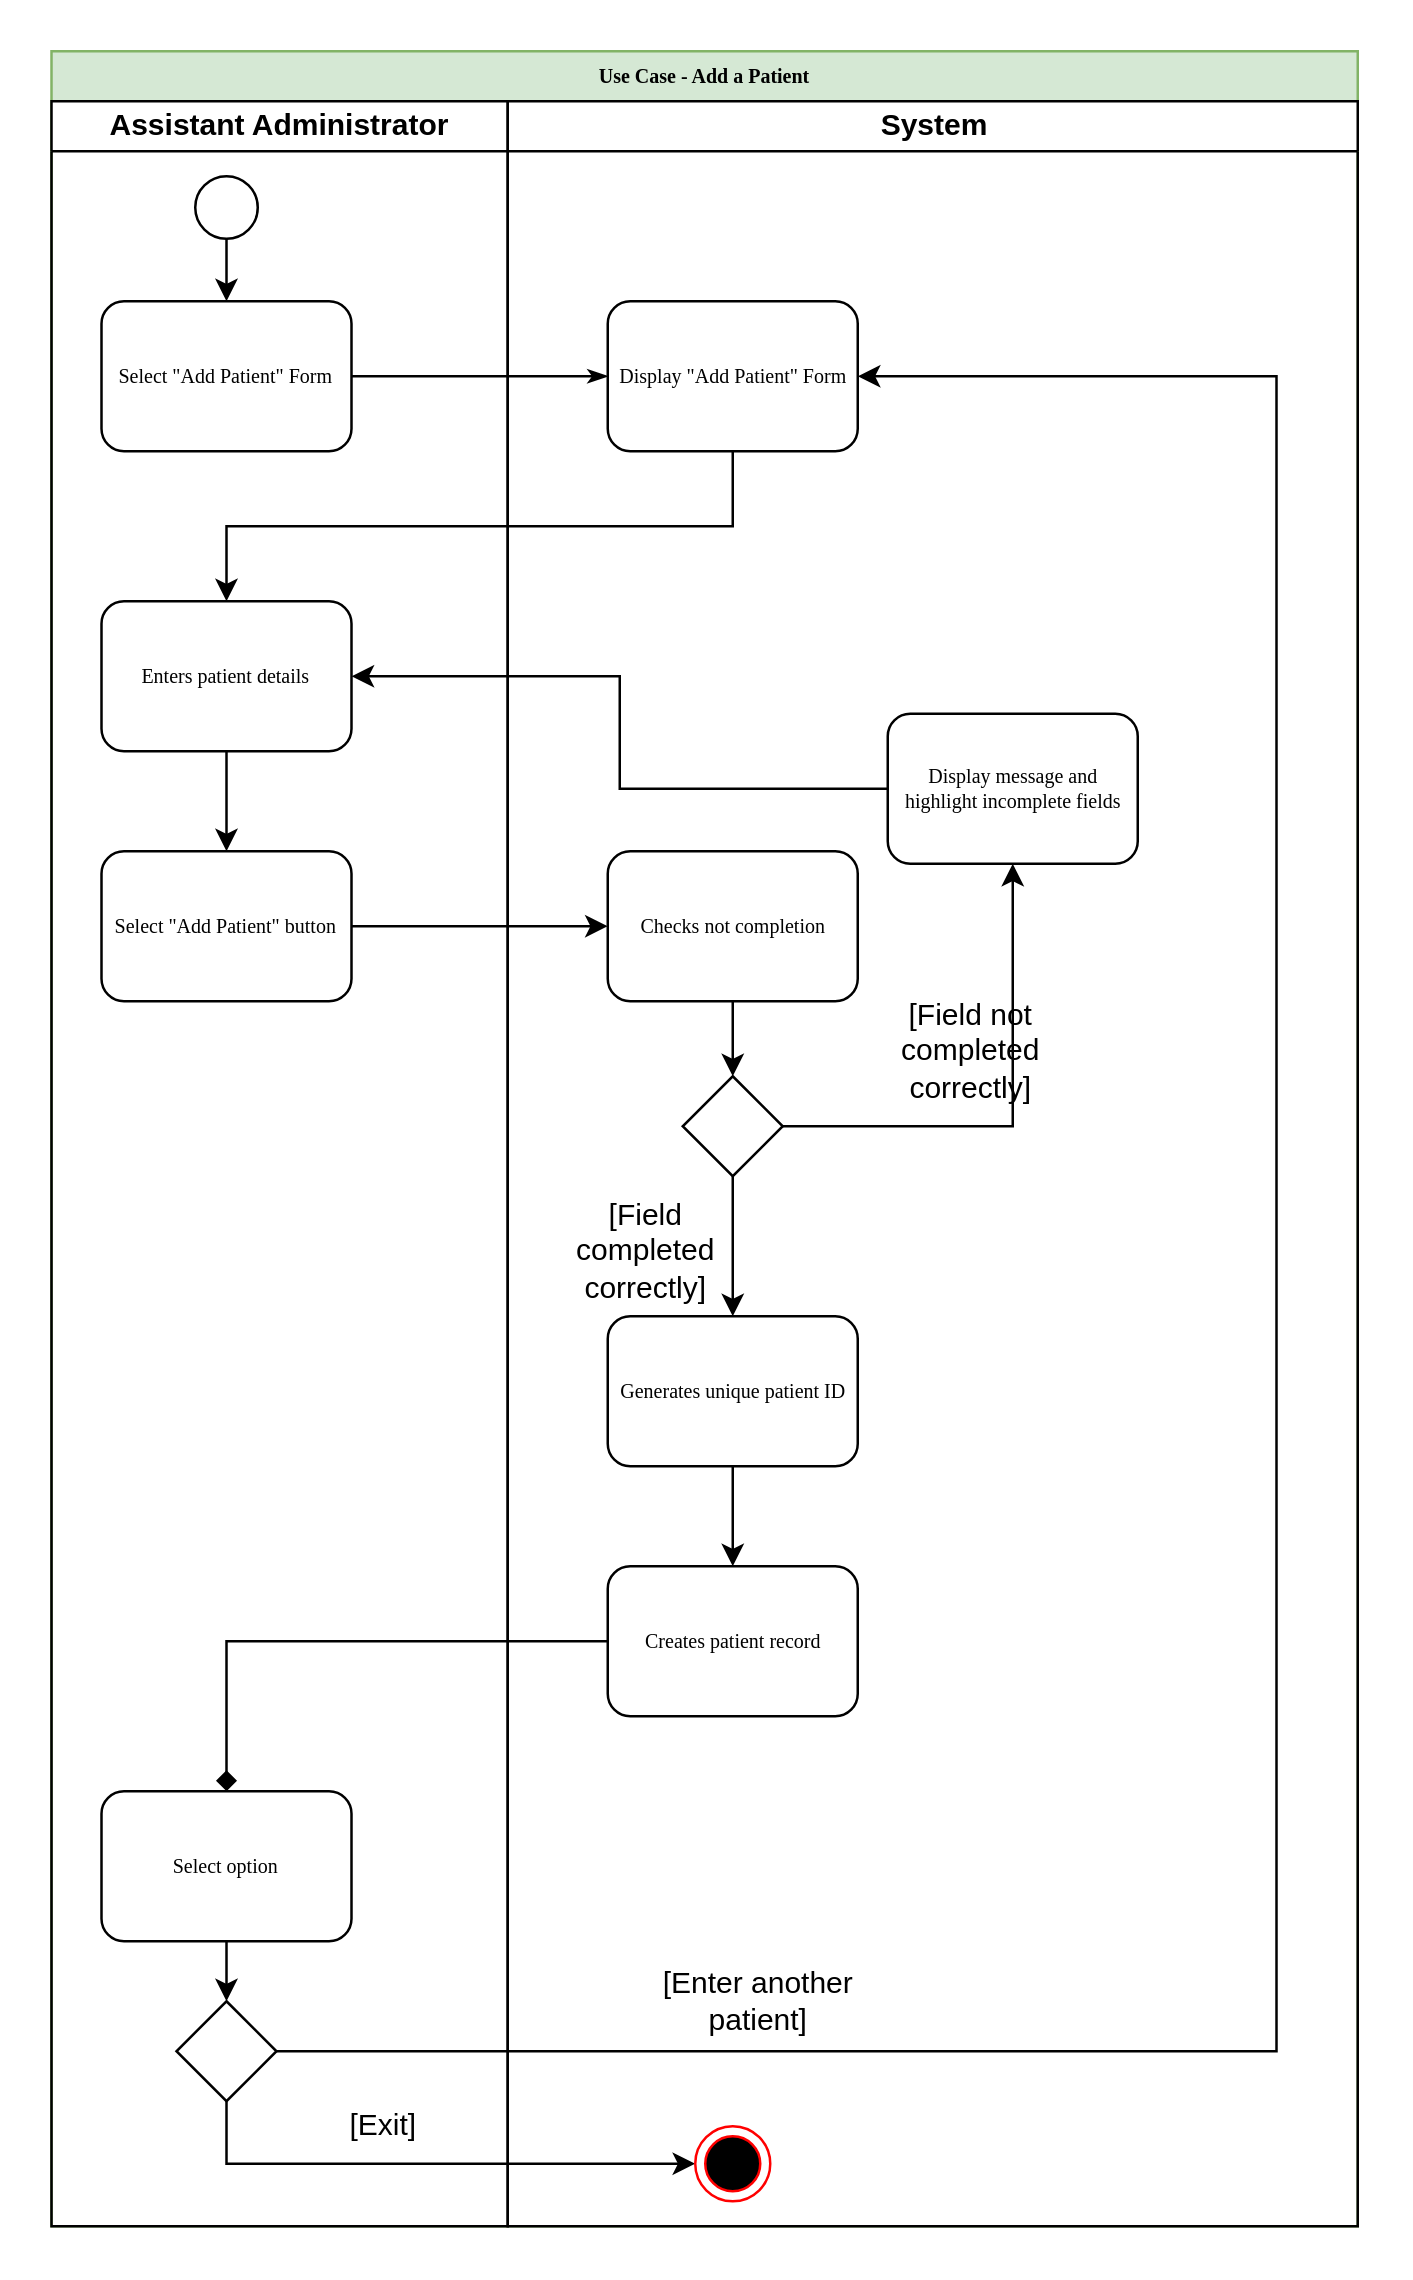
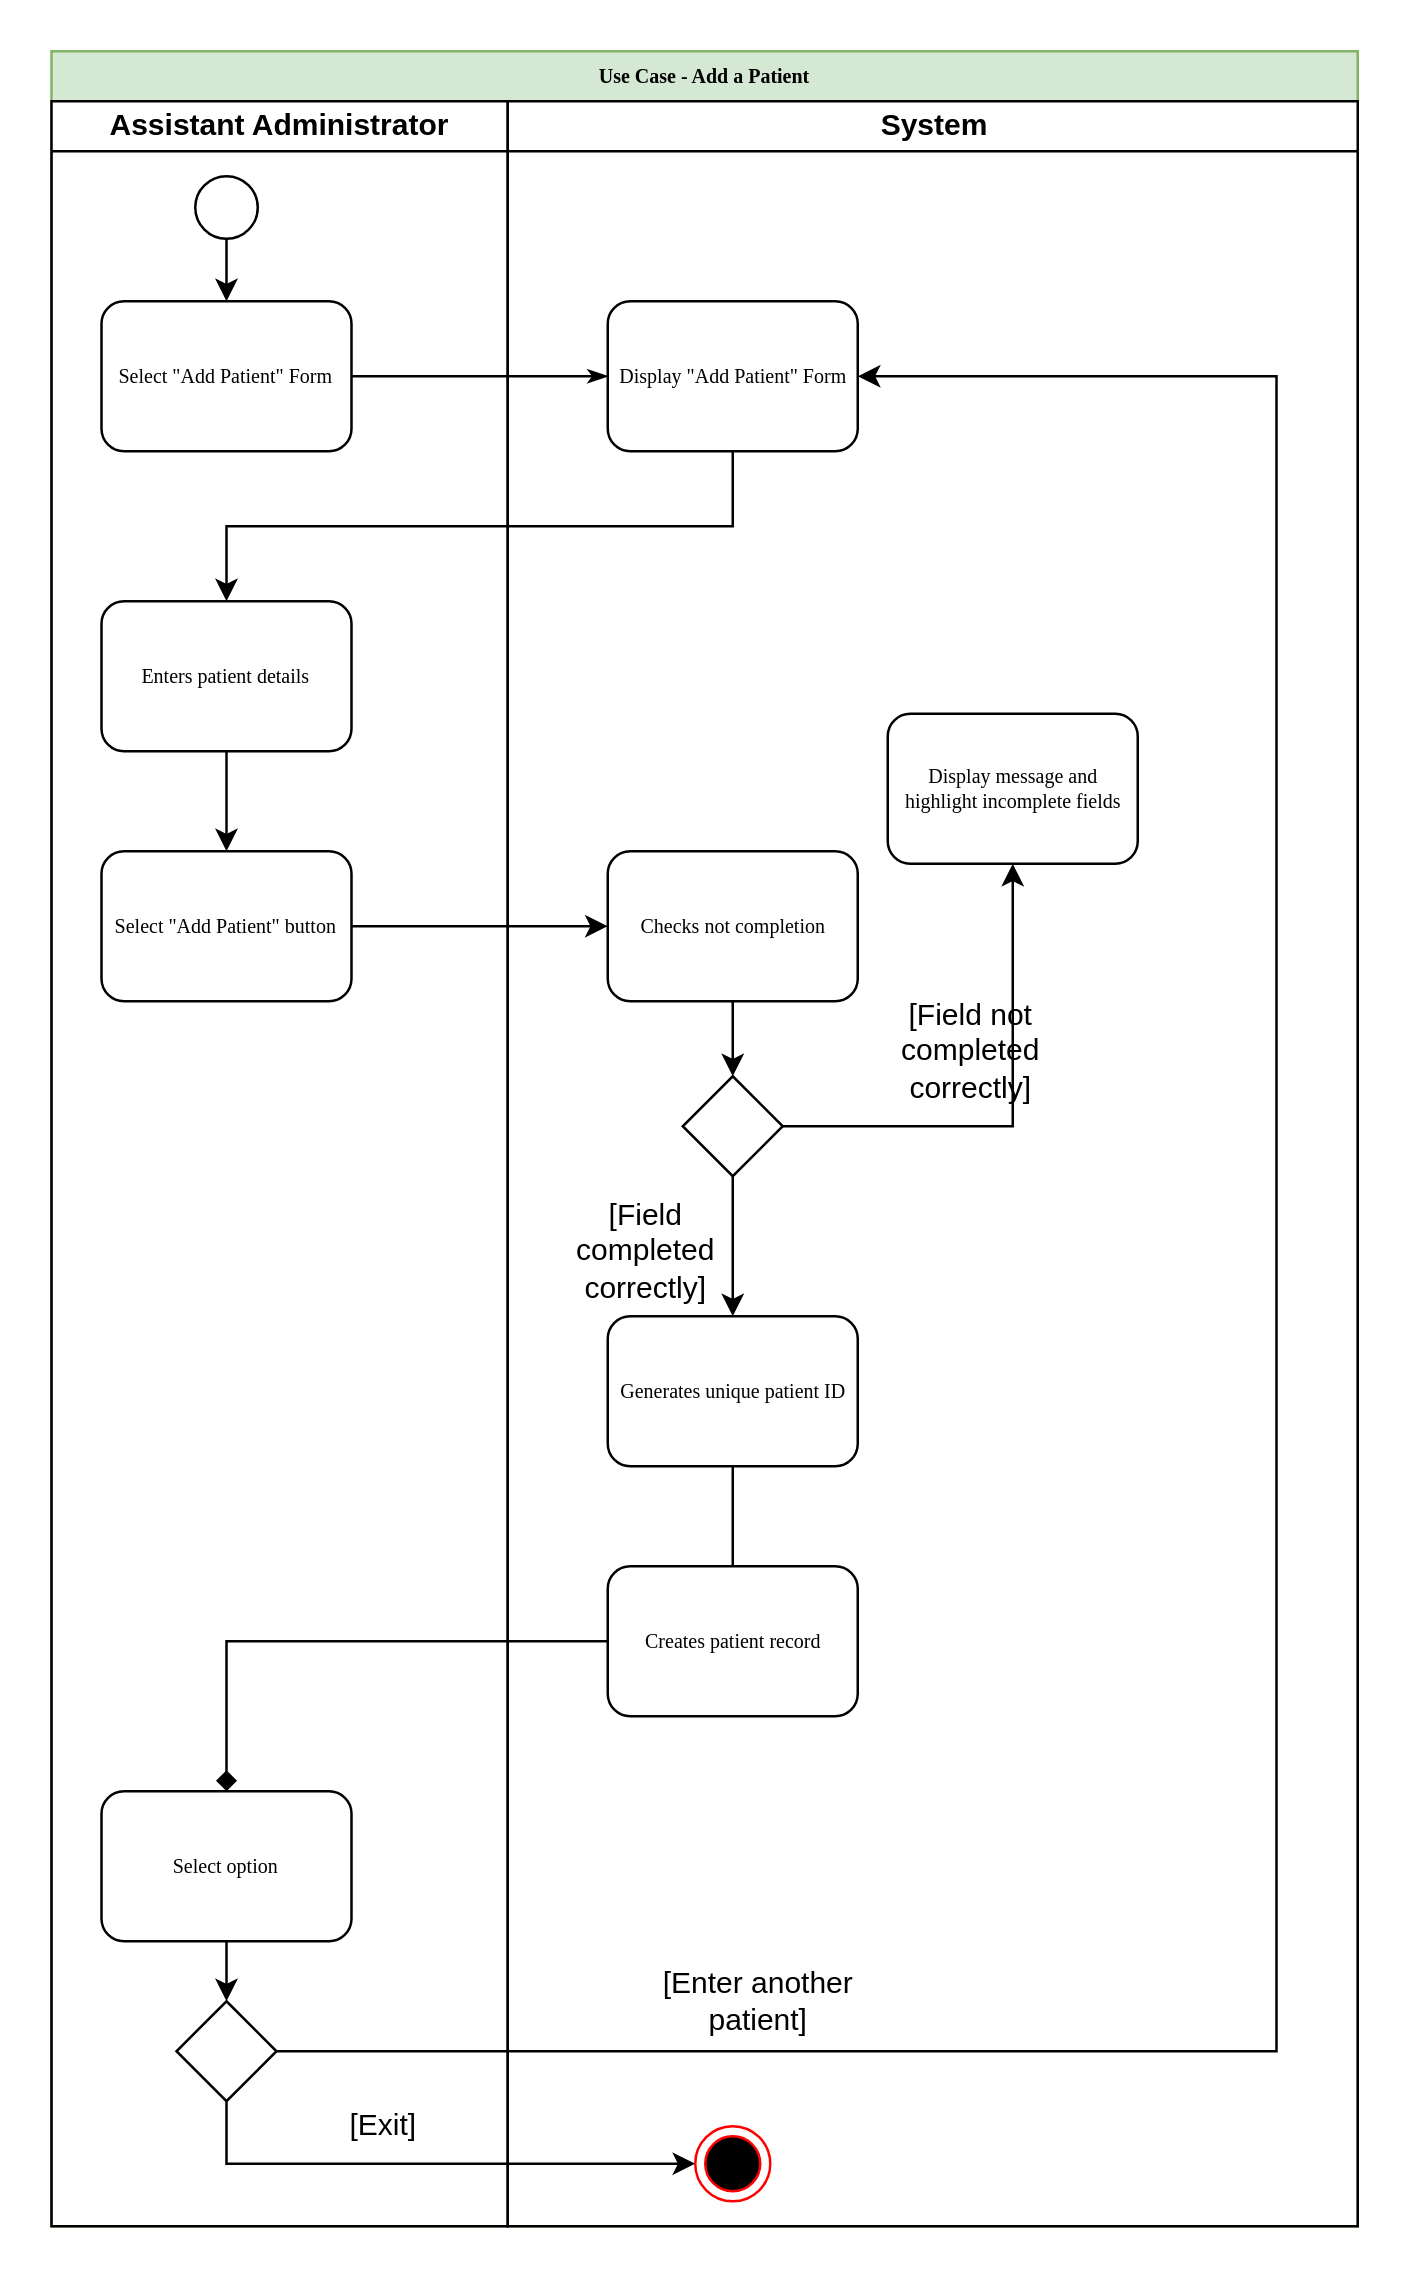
  <mxCell id="0" />
  <mxCell id="1" parent="0" />
  <mxCell id="2" value="Use Case - Add a Patient" style="swimlane;html=1;childLayout=stackLayout;startSize=20;rounded=0;shadow=0;labelBackgroundColor=none;strokeWidth=1;fontFamily=Verdana;fontSize=8;align=center;fillColor=#d5e8d4;strokeColor=#82b366;" parent="1" vertex="1"><mxGeometry x="20" y="20" width="522.5" height="870" as="geometry" /></mxCell>
  <mxCell id="3" value="Assistant Administrator" style="swimlane;html=1;startSize=20;" parent="2" vertex="1"><mxGeometry y="20" width="182.5" height="850" as="geometry" /></mxCell>
  <mxCell id="4" value="" style="edgeStyle=orthogonalEdgeStyle;rounded=0;orthogonalLoop=1;jettySize=auto;html=1;" parent="3" source="6" target="7" edge="1"><mxGeometry relative="1" as="geometry" /></mxCell>
  <mxCell id="5" value="" style="rhombus;whiteSpace=wrap;html=1;" parent="3" vertex="1"><mxGeometry x="50" y="760" width="40" height="40" as="geometry" /></mxCell>
  <mxCell id="6" value="" style="ellipse;whiteSpace=wrap;html=1;aspect=fixed;" parent="3" vertex="1"><mxGeometry x="57.5" y="30" width="25" height="25" as="geometry" /></mxCell>
  <mxCell id="7" value="Select &quot;Add Patient&quot; Form" style="rounded=1;whiteSpace=wrap;html=1;shadow=0;labelBackgroundColor=none;strokeWidth=1;fontFamily=Verdana;fontSize=8;align=center;" parent="3" vertex="1"><mxGeometry x="20" y="80" width="100" height="60" as="geometry" /></mxCell>
  <mxCell id="8" value="" style="edgeStyle=orthogonalEdgeStyle;rounded=0;orthogonalLoop=1;jettySize=auto;html=1;" parent="3" source="9" target="10" edge="1"><mxGeometry relative="1" as="geometry" /></mxCell>
  <mxCell id="9" value="Enters patient details" style="rounded=1;whiteSpace=wrap;html=1;shadow=0;labelBackgroundColor=none;strokeWidth=1;fontFamily=Verdana;fontSize=8;align=center;" parent="3" vertex="1"><mxGeometry x="20" y="200" width="100" height="60" as="geometry" /></mxCell>
  <mxCell id="10" value="Select &quot;Add Patient&quot; button" style="rounded=1;whiteSpace=wrap;html=1;shadow=0;labelBackgroundColor=none;strokeWidth=1;fontFamily=Verdana;fontSize=8;align=center;" parent="3" vertex="1"><mxGeometry x="20" y="300" width="100" height="60" as="geometry" /></mxCell>
  <mxCell id="11" value="" style="edgeStyle=orthogonalEdgeStyle;rounded=0;orthogonalLoop=1;jettySize=auto;html=1;entryX=0.5;entryY=0;entryDx=0;entryDy=0;" parent="3" source="12" target="5" edge="1"><mxGeometry relative="1" as="geometry"><mxPoint x="70" y="816" as="targetPoint" /></mxGeometry></mxCell>
  <mxCell id="12" value="Select option" style="rounded=1;whiteSpace=wrap;html=1;shadow=0;labelBackgroundColor=none;strokeWidth=1;fontFamily=Verdana;fontSize=8;align=center;" parent="3" vertex="1"><mxGeometry x="20" y="676" width="100" height="60" as="geometry" /></mxCell>
  <mxCell id="13" value="[Exit]" style="text;html=1;strokeColor=none;fillColor=none;align=center;verticalAlign=middle;whiteSpace=wrap;rounded=0;" parent="3" vertex="1"><mxGeometry x="82.5" y="800" width="100" height="20" as="geometry" /></mxCell>
  <mxCell id="14" style="edgeStyle=orthogonalEdgeStyle;rounded=1;html=1;labelBackgroundColor=none;startArrow=none;startFill=0;startSize=5;endArrow=classicThin;endFill=1;endSize=5;jettySize=auto;orthogonalLoop=1;strokeWidth=1;fontFamily=Verdana;fontSize=8" parent="2" source="7" target="28" edge="1"><mxGeometry relative="1" as="geometry" /></mxCell>
  <mxCell id="15" value="" style="edgeStyle=orthogonalEdgeStyle;rounded=0;orthogonalLoop=1;jettySize=auto;html=1;" parent="2" source="10" target="26" edge="1"><mxGeometry relative="1" as="geometry" /></mxCell>
  <mxCell id="16" value="" style="edgeStyle=orthogonalEdgeStyle;rounded=0;orthogonalLoop=1;jettySize=auto;html=1;entryX=0.5;entryY=0;entryDx=0;entryDy=0;endArrow=diamond;" parent="2" source="30" target="12" edge="1"><mxGeometry relative="1" as="geometry" /></mxCell>
  <mxCell id="17" value="" style="edgeStyle=orthogonalEdgeStyle;rounded=0;orthogonalLoop=1;jettySize=auto;html=1;entryX=0;entryY=0.5;entryDx=0;entryDy=0;exitX=0.5;exitY=1;exitDx=0;exitDy=0;" parent="2" source="5" target="31" edge="1"><mxGeometry relative="1" as="geometry"><mxPoint x="200" y="640" as="targetPoint" /></mxGeometry></mxCell>
  <mxCell id="18" style="edgeStyle=orthogonalEdgeStyle;rounded=0;orthogonalLoop=1;jettySize=auto;html=1;exitX=0.5;exitY=1;exitDx=0;exitDy=0;entryX=0.5;entryY=0;entryDx=0;entryDy=0;" parent="2" source="28" target="9" edge="1"><mxGeometry relative="1" as="geometry" /></mxCell>
- <mxCell id="19" style="edgeStyle=orthogonalEdgeStyle;rounded=0;orthogonalLoop=1;jettySize=auto;html=1;exitX=0;exitY=0.5;exitDx=0;exitDy=0;entryX=1;entryY=0.5;entryDx=0;entryDy=0;" parent="2" source="34" target="9" edge="1"><mxGeometry relative="1" as="geometry" /></mxCell>
  <mxCell id="20" value="System" style="swimlane;html=1;startSize=20;" parent="2" vertex="1"><mxGeometry x="182.5" y="20" width="340" height="850" as="geometry" /></mxCell>
  <mxCell id="21" style="edgeStyle=orthogonalEdgeStyle;rounded=0;orthogonalLoop=1;jettySize=auto;html=1;exitX=0.5;exitY=1;exitDx=0;exitDy=0;entryX=0.5;entryY=0;entryDx=0;entryDy=0;" parent="20" source="24" target="29" edge="1"><mxGeometry relative="1" as="geometry" /></mxCell>
  <mxCell id="22" style="edgeStyle=orthogonalEdgeStyle;rounded=0;orthogonalLoop=1;jettySize=auto;html=1;entryX=0.5;entryY=1;entryDx=0;entryDy=0;exitX=1;exitY=0.5;exitDx=0;exitDy=0;" parent="20" source="24" target="34" edge="1"><mxGeometry relative="1" as="geometry"><mxPoint x="120" y="410" as="sourcePoint" /></mxGeometry></mxCell>
  <mxCell id="23" value="[Field completed correctly]" style="text;html=1;strokeColor=none;fillColor=none;align=center;verticalAlign=middle;whiteSpace=wrap;rounded=0;" parent="20" vertex="1"><mxGeometry x="20" y="450" width="70" height="20" as="geometry" /></mxCell>
  <mxCell id="24" value="" style="rhombus;whiteSpace=wrap;html=1;" parent="20" vertex="1"><mxGeometry x="70" y="390" width="40" height="40" as="geometry" /></mxCell>
  <mxCell id="25" style="edgeStyle=orthogonalEdgeStyle;rounded=0;orthogonalLoop=1;jettySize=auto;html=1;exitX=0.5;exitY=1;exitDx=0;exitDy=0;entryX=0.5;entryY=0;entryDx=0;entryDy=0;" parent="20" source="26" target="24" edge="1"><mxGeometry relative="1" as="geometry" /></mxCell>
  <mxCell id="26" value="Checks not completion" style="rounded=1;whiteSpace=wrap;html=1;shadow=0;labelBackgroundColor=none;strokeWidth=1;fontFamily=Verdana;fontSize=8;align=center;" parent="20" vertex="1"><mxGeometry x="40" y="300" width="100" height="60" as="geometry" /></mxCell>
- <mxCell id="27" value="" style="edgeStyle=orthogonalEdgeStyle;rounded=0;orthogonalLoop=1;jettySize=auto;html=1;" parent="20" source="29" target="30" edge="1"><mxGeometry relative="1" as="geometry" /></mxCell>
+ <mxCell id="27" value="" style="edgeStyle=orthogonalEdgeStyle;rounded=0;orthogonalLoop=1;jettySize=auto;html=1;endArrow=none;" parent="20" source="29" target="30" edge="1"><mxGeometry relative="1" as="geometry" /></mxCell>
  <mxCell id="28" value="Display &quot;Add Patient&quot; Form" style="rounded=1;whiteSpace=wrap;html=1;shadow=0;labelBackgroundColor=none;strokeWidth=1;fontFamily=Verdana;fontSize=8;align=center;" parent="20" vertex="1"><mxGeometry x="40" y="80" width="100" height="60" as="geometry" /></mxCell>
  <mxCell id="29" value="Generates unique patient ID" style="rounded=1;whiteSpace=wrap;html=1;shadow=0;labelBackgroundColor=none;strokeWidth=1;fontFamily=Verdana;fontSize=8;align=center;" parent="20" vertex="1"><mxGeometry x="40" y="486" width="100" height="60" as="geometry" /></mxCell>
  <mxCell id="30" value="Creates patient record" style="rounded=1;whiteSpace=wrap;html=1;shadow=0;labelBackgroundColor=none;strokeWidth=1;fontFamily=Verdana;fontSize=8;align=center;" parent="20" vertex="1"><mxGeometry x="40" y="586" width="100" height="60" as="geometry" /></mxCell>
  <mxCell id="31" value="" style="ellipse;html=1;shape=endState;fillColor=#000000;strokeColor=#ff0000;" parent="20" vertex="1"><mxGeometry x="75" y="810" width="30" height="30" as="geometry" /></mxCell>
  <mxCell id="32" value="[Enter another patient]" style="text;html=1;strokeColor=none;fillColor=none;align=center;verticalAlign=middle;whiteSpace=wrap;rounded=0;" parent="20" vertex="1"><mxGeometry x="50" y="750" width="100" height="20" as="geometry" /></mxCell>
  <mxCell id="33" value="[Field not completed correctly]" style="text;html=1;strokeColor=none;fillColor=none;align=center;verticalAlign=middle;whiteSpace=wrap;rounded=0;" parent="20" vertex="1"><mxGeometry x="150" y="370" width="70" height="20" as="geometry" /></mxCell>
  <mxCell id="34" value="Display message and highlight incomplete fields" style="rounded=1;whiteSpace=wrap;html=1;shadow=0;labelBackgroundColor=none;strokeWidth=1;fontFamily=Verdana;fontSize=8;align=center;" parent="20" vertex="1"><mxGeometry x="152" y="245" width="100" height="60" as="geometry" /></mxCell>
  <mxCell id="35" style="edgeStyle=orthogonalEdgeStyle;rounded=0;orthogonalLoop=1;jettySize=auto;html=1;exitX=1;exitY=0.5;exitDx=0;exitDy=0;entryX=1;entryY=0.5;entryDx=0;entryDy=0;" parent="2" source="5" target="28" edge="1"><mxGeometry relative="1" as="geometry"><Array as="points"><mxPoint x="490" y="800" /><mxPoint x="490" y="130" /></Array></mxGeometry></mxCell>
